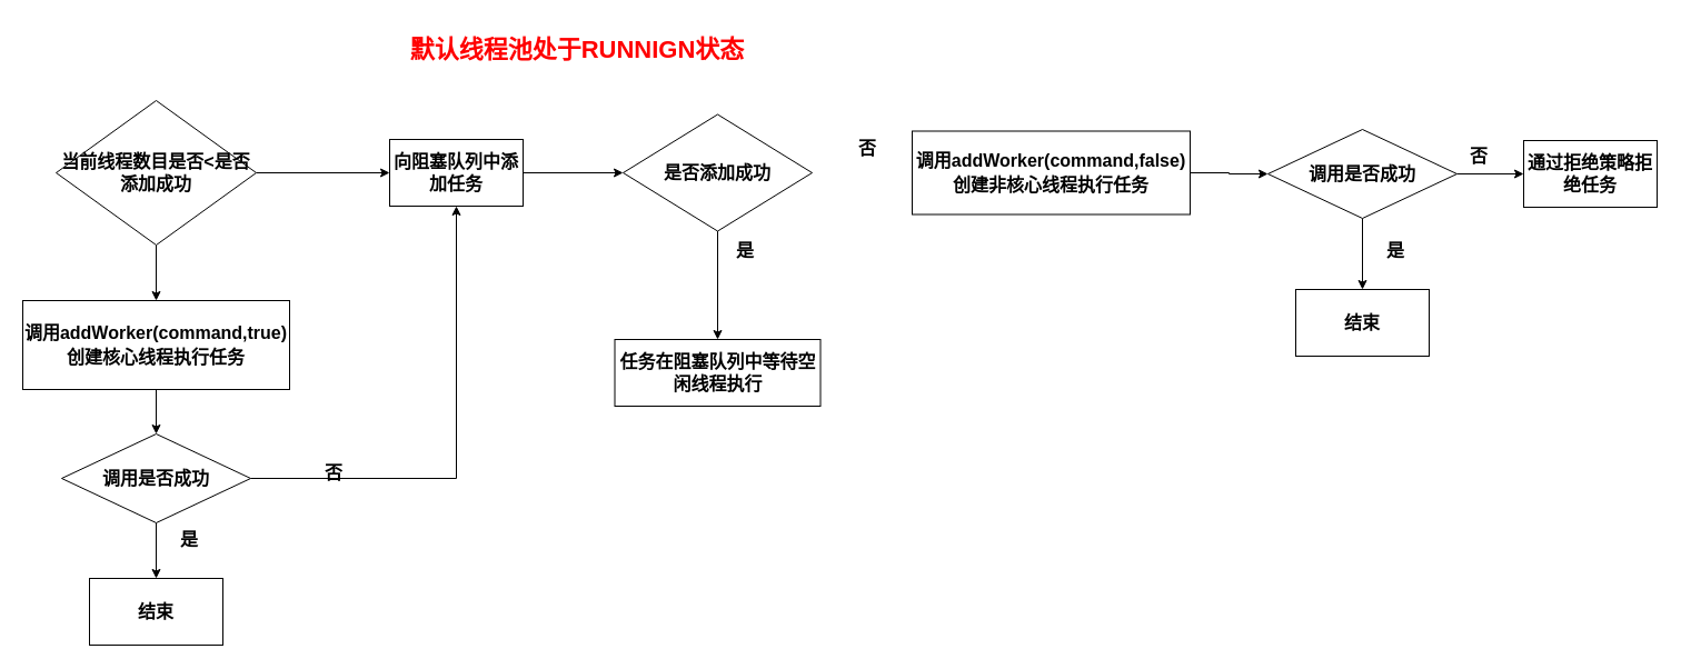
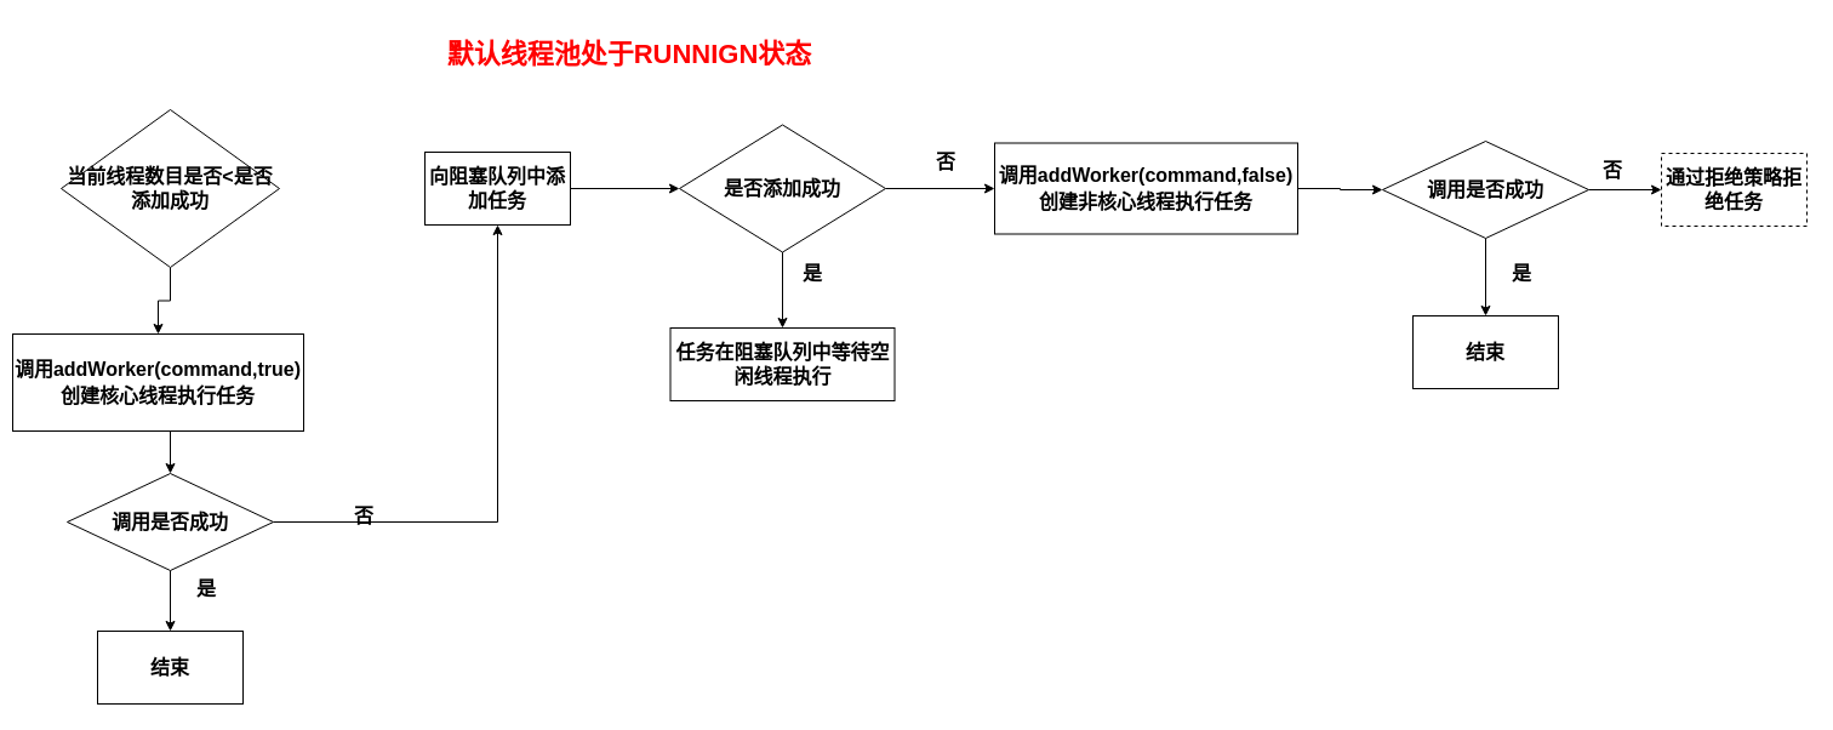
  <mxCell id="0" />
  <mxCell id="1" parent="0" />
  <mxCell id="2" style="edgeStyle=orthogonalEdgeStyle;rounded=0;orthogonalLoop=1;jettySize=auto;html=1;exitX=0.5;exitY=1;exitDx=0;exitDy=0;entryX=0.5;entryY=0;entryDx=0;entryDy=0;fontSize=16;" edge="1" parent="1" source="4" target="6"><mxGeometry relative="1" as="geometry" /></mxCell>
- <mxCell id="3" style="edgeStyle=orthogonalEdgeStyle;rounded=0;orthogonalLoop=1;jettySize=auto;html=1;exitX=1;exitY=0.5;exitDx=0;exitDy=0;entryX=0;entryY=0.5;entryDx=0;entryDy=0;fontSize=22;fontColor=#FF0000;" edge="1" parent="1" source="4" target="13"><mxGeometry relative="1" as="geometry" /></mxCell>
  <mxCell id="4" value="&lt;b&gt;&lt;font style=&quot;font-size: 16px&quot;&gt;当前线程数目是否&amp;lt;是否添加成功&lt;/font&gt;&lt;/b&gt;" style="rhombus;whiteSpace=wrap;html=1;" vertex="1" parent="1"><mxGeometry x="50" y="90" width="180" height="130" as="geometry" /></mxCell>
  <mxCell id="5" style="edgeStyle=orthogonalEdgeStyle;rounded=0;orthogonalLoop=1;jettySize=auto;html=1;exitX=0.5;exitY=1;exitDx=0;exitDy=0;entryX=0.5;entryY=0;entryDx=0;entryDy=0;fontSize=16;" edge="1" parent="1" source="6" target="10"><mxGeometry relative="1" as="geometry" /></mxCell>
- <mxCell id="6" value="&lt;b&gt;&lt;font style=&quot;font-size: 16px&quot;&gt;调用addWorker(command,true)创建核心线程执行任务&lt;/font&gt;&lt;/b&gt;" style="rounded=0;whiteSpace=wrap;html=1;fontSize=18;" vertex="1" parent="1"><mxGeometry x="20" y="270" width="240" height="80" as="geometry" /></mxCell>
+ <mxCell id="6" value="&lt;b&gt;&lt;font style=&quot;font-size: 16px&quot;&gt;调用addWorker(command,true)创建核心线程执行任务&lt;/font&gt;&lt;/b&gt;" style="rounded=0;whiteSpace=wrap;html=1;fontSize=18;" vertex="1" parent="1"><mxGeometry x="10" y="275" width="240" height="80" as="geometry" /></mxCell>
  <mxCell id="7" value="&lt;b&gt;结束&lt;/b&gt;" style="rounded=0;whiteSpace=wrap;html=1;fontSize=16;" vertex="1" parent="1"><mxGeometry x="80" y="520" width="120" height="60" as="geometry" /></mxCell>
  <mxCell id="8" style="edgeStyle=orthogonalEdgeStyle;rounded=0;orthogonalLoop=1;jettySize=auto;html=1;exitX=0.5;exitY=1;exitDx=0;exitDy=0;entryX=0.5;entryY=0;entryDx=0;entryDy=0;fontSize=16;" edge="1" parent="1" source="10" target="7"><mxGeometry relative="1" as="geometry" /></mxCell>
  <mxCell id="9" style="edgeStyle=orthogonalEdgeStyle;rounded=0;orthogonalLoop=1;jettySize=auto;html=1;exitX=1;exitY=0.5;exitDx=0;exitDy=0;entryX=0.5;entryY=1;entryDx=0;entryDy=0;fontSize=22;fontColor=#FF0000;" edge="1" parent="1" source="10" target="13"><mxGeometry relative="1" as="geometry" /></mxCell>
  <mxCell id="10" value="&lt;b&gt;调用是否成功&lt;/b&gt;" style="rhombus;whiteSpace=wrap;html=1;fontSize=16;" vertex="1" parent="1"><mxGeometry x="55" y="390" width="170" height="80" as="geometry" /></mxCell>
  <mxCell id="11" value="&lt;b&gt;是&lt;/b&gt;" style="text;html=1;strokeColor=none;fillColor=none;align=center;verticalAlign=middle;whiteSpace=wrap;rounded=0;fontSize=16;" vertex="1" parent="1"><mxGeometry x="140" y="470" width="60" height="30" as="geometry" /></mxCell>
  <mxCell id="12" style="edgeStyle=orthogonalEdgeStyle;rounded=0;orthogonalLoop=1;jettySize=auto;html=1;exitX=1;exitY=0.5;exitDx=0;exitDy=0;entryX=0;entryY=0.5;entryDx=0;entryDy=0;fontSize=22;fontColor=#FF0000;" edge="1" parent="1" source="13" target="18"><mxGeometry relative="1" as="geometry" /></mxCell>
  <mxCell id="13" value="&lt;b&gt;向阻塞队列中添加任务&lt;/b&gt;" style="rounded=0;whiteSpace=wrap;html=1;fontSize=16;" vertex="1" parent="1"><mxGeometry x="350" y="125" width="120" height="60" as="geometry" /></mxCell>
  <mxCell id="14" value="&lt;b&gt;&lt;font style=&quot;font-size: 22px&quot; color=&quot;#ff0000&quot;&gt;默认线程池处于RUNNIGN状态&lt;/font&gt;&lt;/b&gt;" style="text;html=1;strokeColor=none;fillColor=none;align=center;verticalAlign=middle;whiteSpace=wrap;rounded=0;fontSize=16;" vertex="1" parent="1"><mxGeometry x="364" width="310" height="50" as="geometry" y="20" /></mxCell>
  <mxCell id="15" value="&lt;b&gt;否&lt;/b&gt;" style="text;html=1;strokeColor=none;fillColor=none;align=center;verticalAlign=middle;whiteSpace=wrap;rounded=0;fontSize=16;" vertex="1" parent="1"><mxGeometry x="270" y="410" width="60" height="30" as="geometry" /></mxCell>
  <mxCell id="16" style="edgeStyle=orthogonalEdgeStyle;rounded=0;orthogonalLoop=1;jettySize=auto;html=1;exitX=0.5;exitY=1;exitDx=0;exitDy=0;entryX=0.5;entryY=0;entryDx=0;entryDy=0;fontSize=22;fontColor=#FF0000;" edge="1" parent="1" source="18" target="19"><mxGeometry relative="1" as="geometry" /></mxCell>
+ <mxCell id="17" style="edgeStyle=orthogonalEdgeStyle;rounded=0;orthogonalLoop=1;jettySize=auto;html=1;exitX=1;exitY=0.5;exitDx=0;exitDy=0;fontSize=22;fontColor=#FF0000;" edge="1" parent="1" source="18" target="22"><mxGeometry relative="1" as="geometry" /></mxCell>
  <mxCell id="18" value="&lt;b&gt;是否添加成功&lt;/b&gt;" style="rhombus;whiteSpace=wrap;html=1;fontSize=16;" vertex="1" parent="1"><mxGeometry x="560" y="102.5" width="170" height="105" as="geometry" /></mxCell>
- <mxCell id="19" value="&lt;b&gt;任务在阻塞队列中等待空闲线程执行&lt;/b&gt;" style="rounded=0;whiteSpace=wrap;html=1;fontSize=16;" vertex="1" parent="1"><mxGeometry x="552.5" y="305" width="185" height="60" as="geometry" /></mxCell>
+ <mxCell id="19" value="&lt;b&gt;任务在阻塞队列中等待空闲线程执行&lt;/b&gt;" style="rounded=0;whiteSpace=wrap;html=1;fontSize=16;" vertex="1" parent="1"><mxGeometry x="552.5" y="270" width="185" height="60" as="geometry" /></mxCell>
  <mxCell id="20" value="&lt;b&gt;是&lt;/b&gt;" style="text;html=1;strokeColor=none;fillColor=none;align=center;verticalAlign=middle;whiteSpace=wrap;rounded=0;fontSize=16;" vertex="1" parent="1"><mxGeometry x="640" y="210" width="60" height="30" as="geometry" /></mxCell>
  <mxCell id="21" style="edgeStyle=orthogonalEdgeStyle;rounded=0;orthogonalLoop=1;jettySize=auto;html=1;exitX=1;exitY=0.5;exitDx=0;exitDy=0;fontSize=22;fontColor=#FF0000;" edge="1" parent="1" source="22" target="26"><mxGeometry relative="1" as="geometry" /></mxCell>
  <mxCell id="22" value="&lt;b&gt;&lt;font style=&quot;font-size: 16px&quot;&gt;调用addWorker(command,false)创建非核心线程执行任务&lt;/font&gt;&lt;/b&gt;" style="rounded=0;whiteSpace=wrap;html=1;fontSize=18;" vertex="1" parent="1"><mxGeometry x="820" y="117.5" width="250" height="75" as="geometry" /></mxCell>
  <mxCell id="23" value="&lt;b&gt;否&lt;/b&gt;" style="text;html=1;strokeColor=none;fillColor=none;align=center;verticalAlign=middle;whiteSpace=wrap;rounded=0;fontSize=16;" vertex="1" parent="1"><mxGeometry x="750" y="117.5" width="60" height="30" as="geometry" /></mxCell>
  <mxCell id="24" style="edgeStyle=orthogonalEdgeStyle;rounded=0;orthogonalLoop=1;jettySize=auto;html=1;exitX=0.5;exitY=1;exitDx=0;exitDy=0;entryX=0.5;entryY=0;entryDx=0;entryDy=0;fontSize=22;fontColor=#FF0000;" edge="1" parent="1" source="26" target="27"><mxGeometry relative="1" as="geometry" /></mxCell>
  <mxCell id="25" style="edgeStyle=orthogonalEdgeStyle;rounded=0;orthogonalLoop=1;jettySize=auto;html=1;exitX=1;exitY=0.5;exitDx=0;exitDy=0;entryX=0;entryY=0.5;entryDx=0;entryDy=0;fontSize=22;fontColor=#FF0000;" edge="1" parent="1" source="26" target="28"><mxGeometry relative="1" as="geometry" /></mxCell>
  <mxCell id="26" value="&lt;b&gt;调用是否成功&lt;/b&gt;" style="rhombus;whiteSpace=wrap;html=1;fontSize=16;" vertex="1" parent="1"><mxGeometry x="1140" y="116" width="170" height="80" as="geometry" /></mxCell>
  <mxCell id="27" value="&lt;b&gt;结束&lt;/b&gt;" style="rounded=0;whiteSpace=wrap;html=1;fontSize=16;" vertex="1" parent="1"><mxGeometry x="1165" y="260" width="120" height="60" as="geometry" /></mxCell>
- <mxCell id="28" value="&lt;b&gt;通过拒绝策略拒绝任务&lt;/b&gt;" style="rounded=0;whiteSpace=wrap;html=1;fontSize=16;" vertex="1" parent="1"><mxGeometry x="1370" y="126" width="120" height="60" as="geometry" /></mxCell>
+ <mxCell id="28" value="&lt;b&gt;通过拒绝策略拒绝任务&lt;/b&gt;" style="rounded=0;whiteSpace=wrap;html=1;fontSize=16;dashed=1;" vertex="1" parent="1"><mxGeometry x="1370" y="126" width="120" height="60" as="geometry" /></mxCell>
  <mxCell id="29" value="&lt;b&gt;否&lt;/b&gt;" style="text;html=1;strokeColor=none;fillColor=none;align=center;verticalAlign=middle;whiteSpace=wrap;rounded=0;fontSize=16;" vertex="1" parent="1"><mxGeometry x="1300" y="125" width="60" height="30" as="geometry" /></mxCell>
  <mxCell id="30" value="&lt;b&gt;是&lt;/b&gt;" style="text;html=1;strokeColor=none;fillColor=none;align=center;verticalAlign=middle;whiteSpace=wrap;rounded=0;fontSize=16;" vertex="1" parent="1"><mxGeometry x="1225" y="210" width="60" height="30" as="geometry" /></mxCell>
